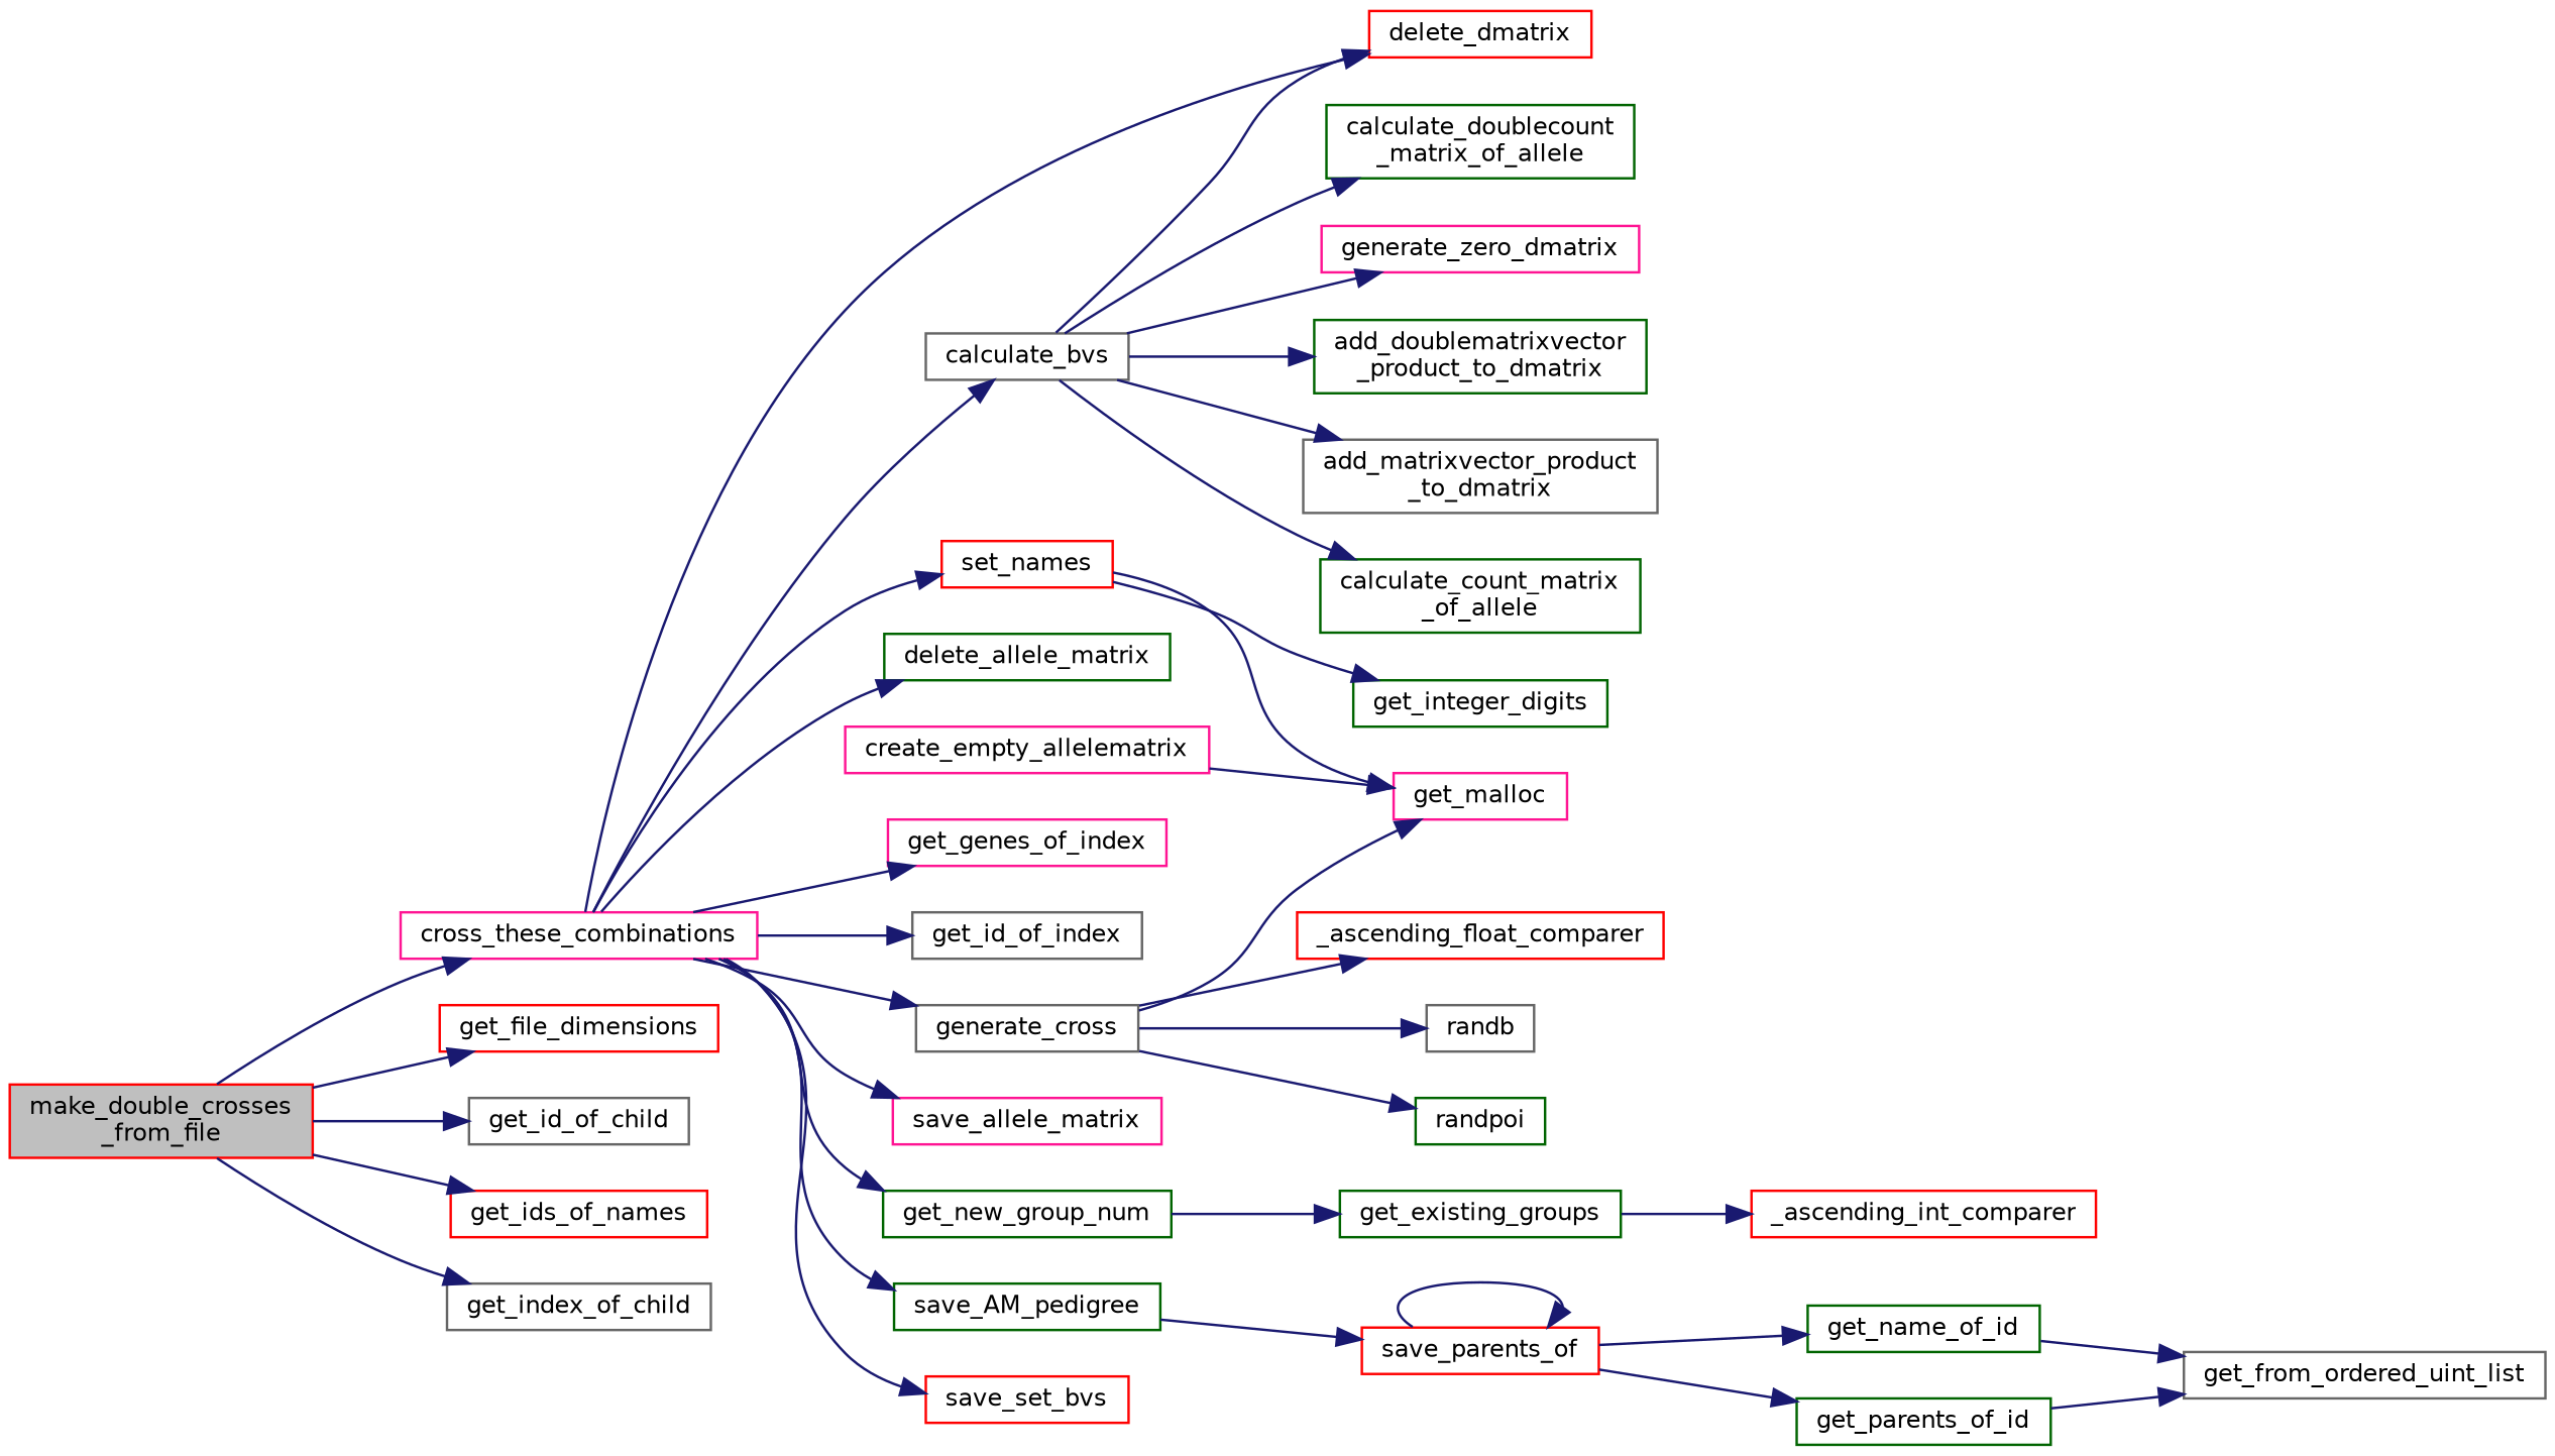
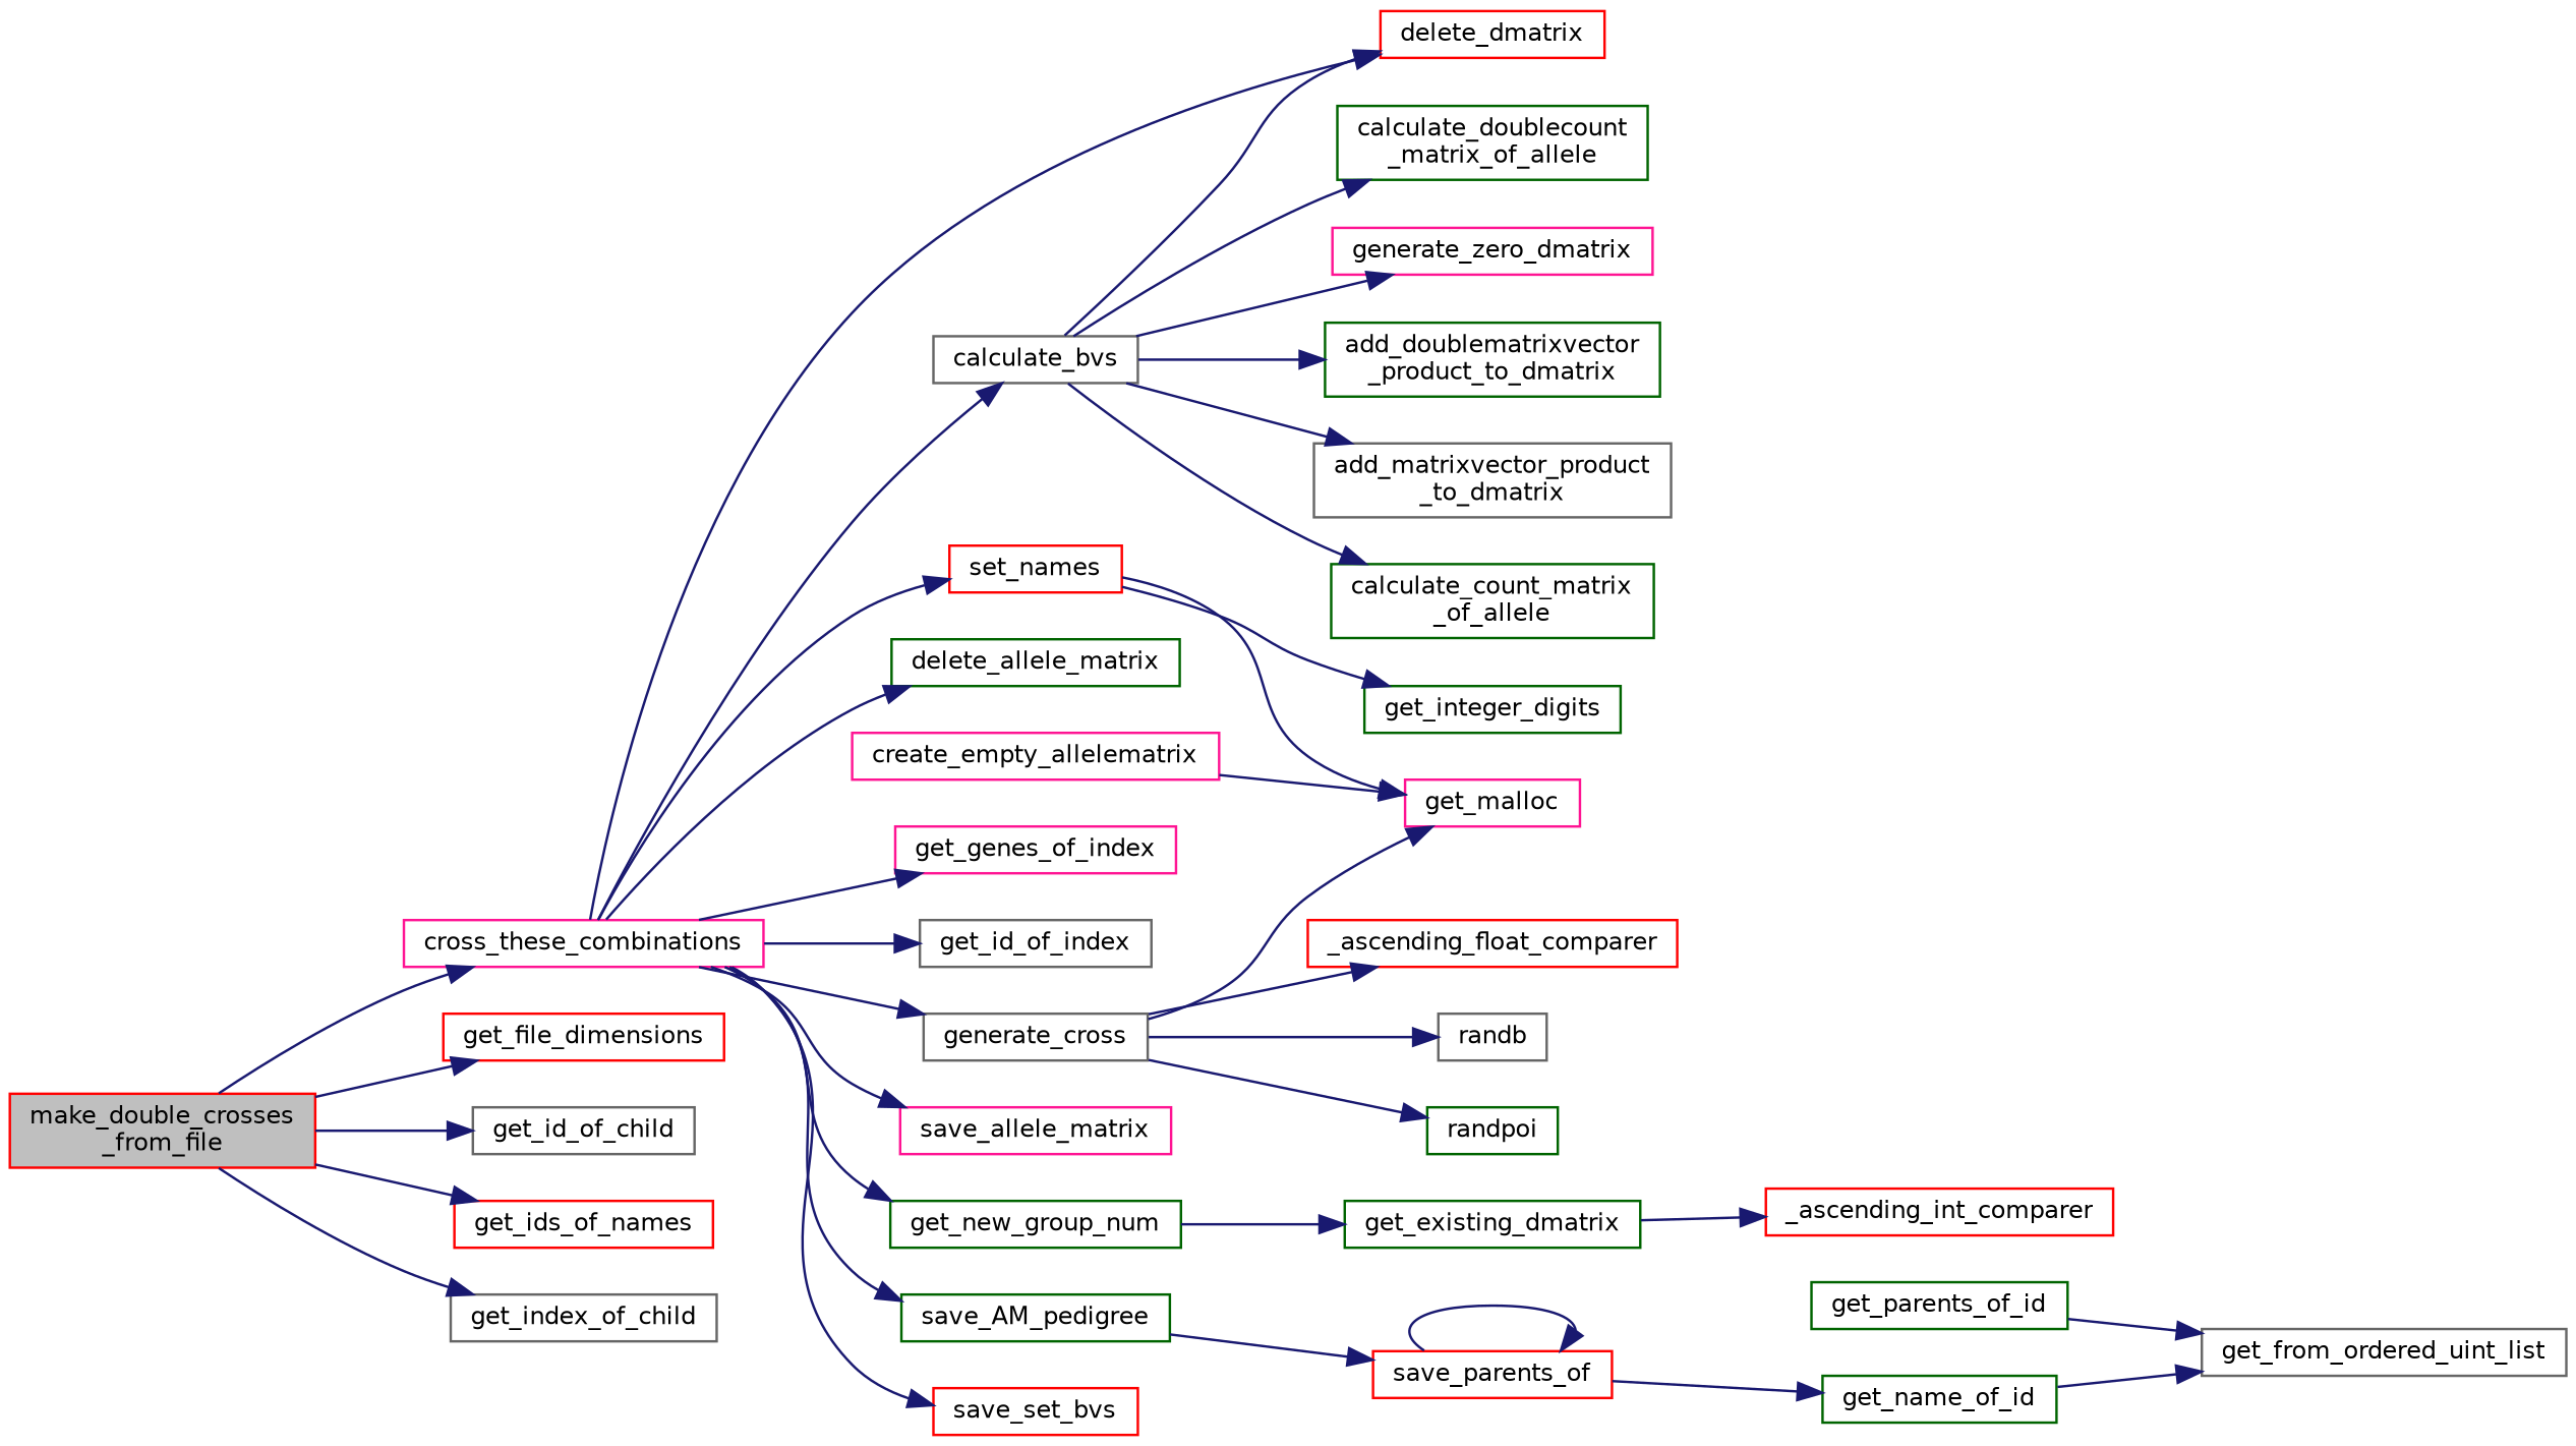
  digraph {
    fontname="DejaVu Sans"
    rankdir=LR
    node [color=darkgreen fillcolor=white fontname="DejaVu Sans" fontsize=10 shape=record style=filled]
    edge [color=midnightblue fontname="DejaVu Sans" fontsize=10 labelfontname=Helvetica labelfontsize=10 style=solid]
    n1 [color=red fillcolor=grey75 fontcolor=black height=0.2 label="make_double_crosses\l_from_file" width=0.4]
    n2 [color=deeppink height=0.2 label=cross_these_combinations width=0.4]
    n3 [color=red height=0.2 label=get_file_dimensions width=0.4]
    n4 [color=gray40 height=0.2 label=get_id_of_child width=0.4]
    n5 [color=red height=0.2 label=get_ids_of_names width=0.4]
    n6 [color=gray40 height=0.2 label=get_index_of_child width=0.4]
    n7 [color=gray40 height=0.2 label=calculate_bvs width=0.4]
    n8 [color=red height=0.2 label=delete_dmatrix width=0.4]
    n9 [height=0.2 label=delete_allele_matrix width=0.4]
    n10 [color=gray40 height=0.2 label=generate_cross width=0.4]
    n11 [color=deeppink height=0.2 label=get_genes_of_index width=0.4]
    n12 [color=gray40 height=0.2 label=get_id_of_index width=0.4]
    n13 [height=0.2 label=get_new_group_num width=0.4]
    n14 [color=deeppink height=0.2 label=save_allele_matrix width=0.4]
    n15 [height=0.2 label=save_AM_pedigree width=0.4]
    n16 [color=red height=0.2 label=save_set_bvs width=0.4]
    n17 [color=red height=0.2 label=set_names width=0.4]
    n18 [height=0.2 label="add_doublematrixvector\l_product_to_dmatrix" width=0.4]
    n19 [color=gray40 height=0.2 label="add_matrixvector_product\l_to_dmatrix" width=0.4]
    n20 [height=0.2 label="calculate_count_matrix\l_of_allele" width=0.4]
    n21 [height=0.2 label="calculate_doublecount\l_matrix_of_allele" width=0.4]
    n22 [color=deeppink height=0.2 label=generate_zero_dmatrix width=0.4]
    n23 [color=deeppink height=0.2 label=create_empty_allelematrix width=0.4]
    n24 [color=deeppink height=0.2 label=get_malloc width=0.4]
    n25 [color=red height=0.2 label=_ascending_float_comparer width=0.4]
    n26 [color=gray40 height=0.2 label=randb width=0.4]
    n27 [height=0.2 label=randpoi width=0.4]
-   n28 [height=0.2 label=get_existing_groups width=0.4]
+   n28 [height=0.2 label=get_existing_dmatrix width=0.4]
    n29 [color=red height=0.2 label=save_parents_of width=0.4]
    n30 [height=0.2 label=get_integer_digits width=0.4]
    n31 [color=red height=0.2 label=_ascending_int_comparer width=0.4]
    n32 [height=0.2 label=get_name_of_id width=0.4]
    n33 [height=0.2 label=get_parents_of_id width=0.4]
    n34 [color=gray40 height=0.2 label=get_from_ordered_uint_list width=0.4]
    n1 -> n2
    n1 -> n3
    n1 -> n4
    n1 -> n5
    n1 -> n6
    n2 -> n7
    n2 -> n8
    n2 -> n9
    n2 -> n10
    n2 -> n11
    n2 -> n12
    n2 -> n13
    n2 -> n14
    n2 -> n15
    n2 -> n16
    n2 -> n17
    n7 -> n8
    n7 -> n18
    n7 -> n19
    n7 -> n20
    n7 -> n21
    n7 -> n22
    n10 -> n24
    n10 -> n25
    n10 -> n26
    n10 -> n27
    n13 -> n28
    n15 -> n29
    n17 -> n24
    n17 -> n30
    n23 -> n24
    n28 -> n31
    n29 -> n29
    n29 -> n32
-   n29 -> n33
    n32 -> n34
    n33 -> n34
  }
